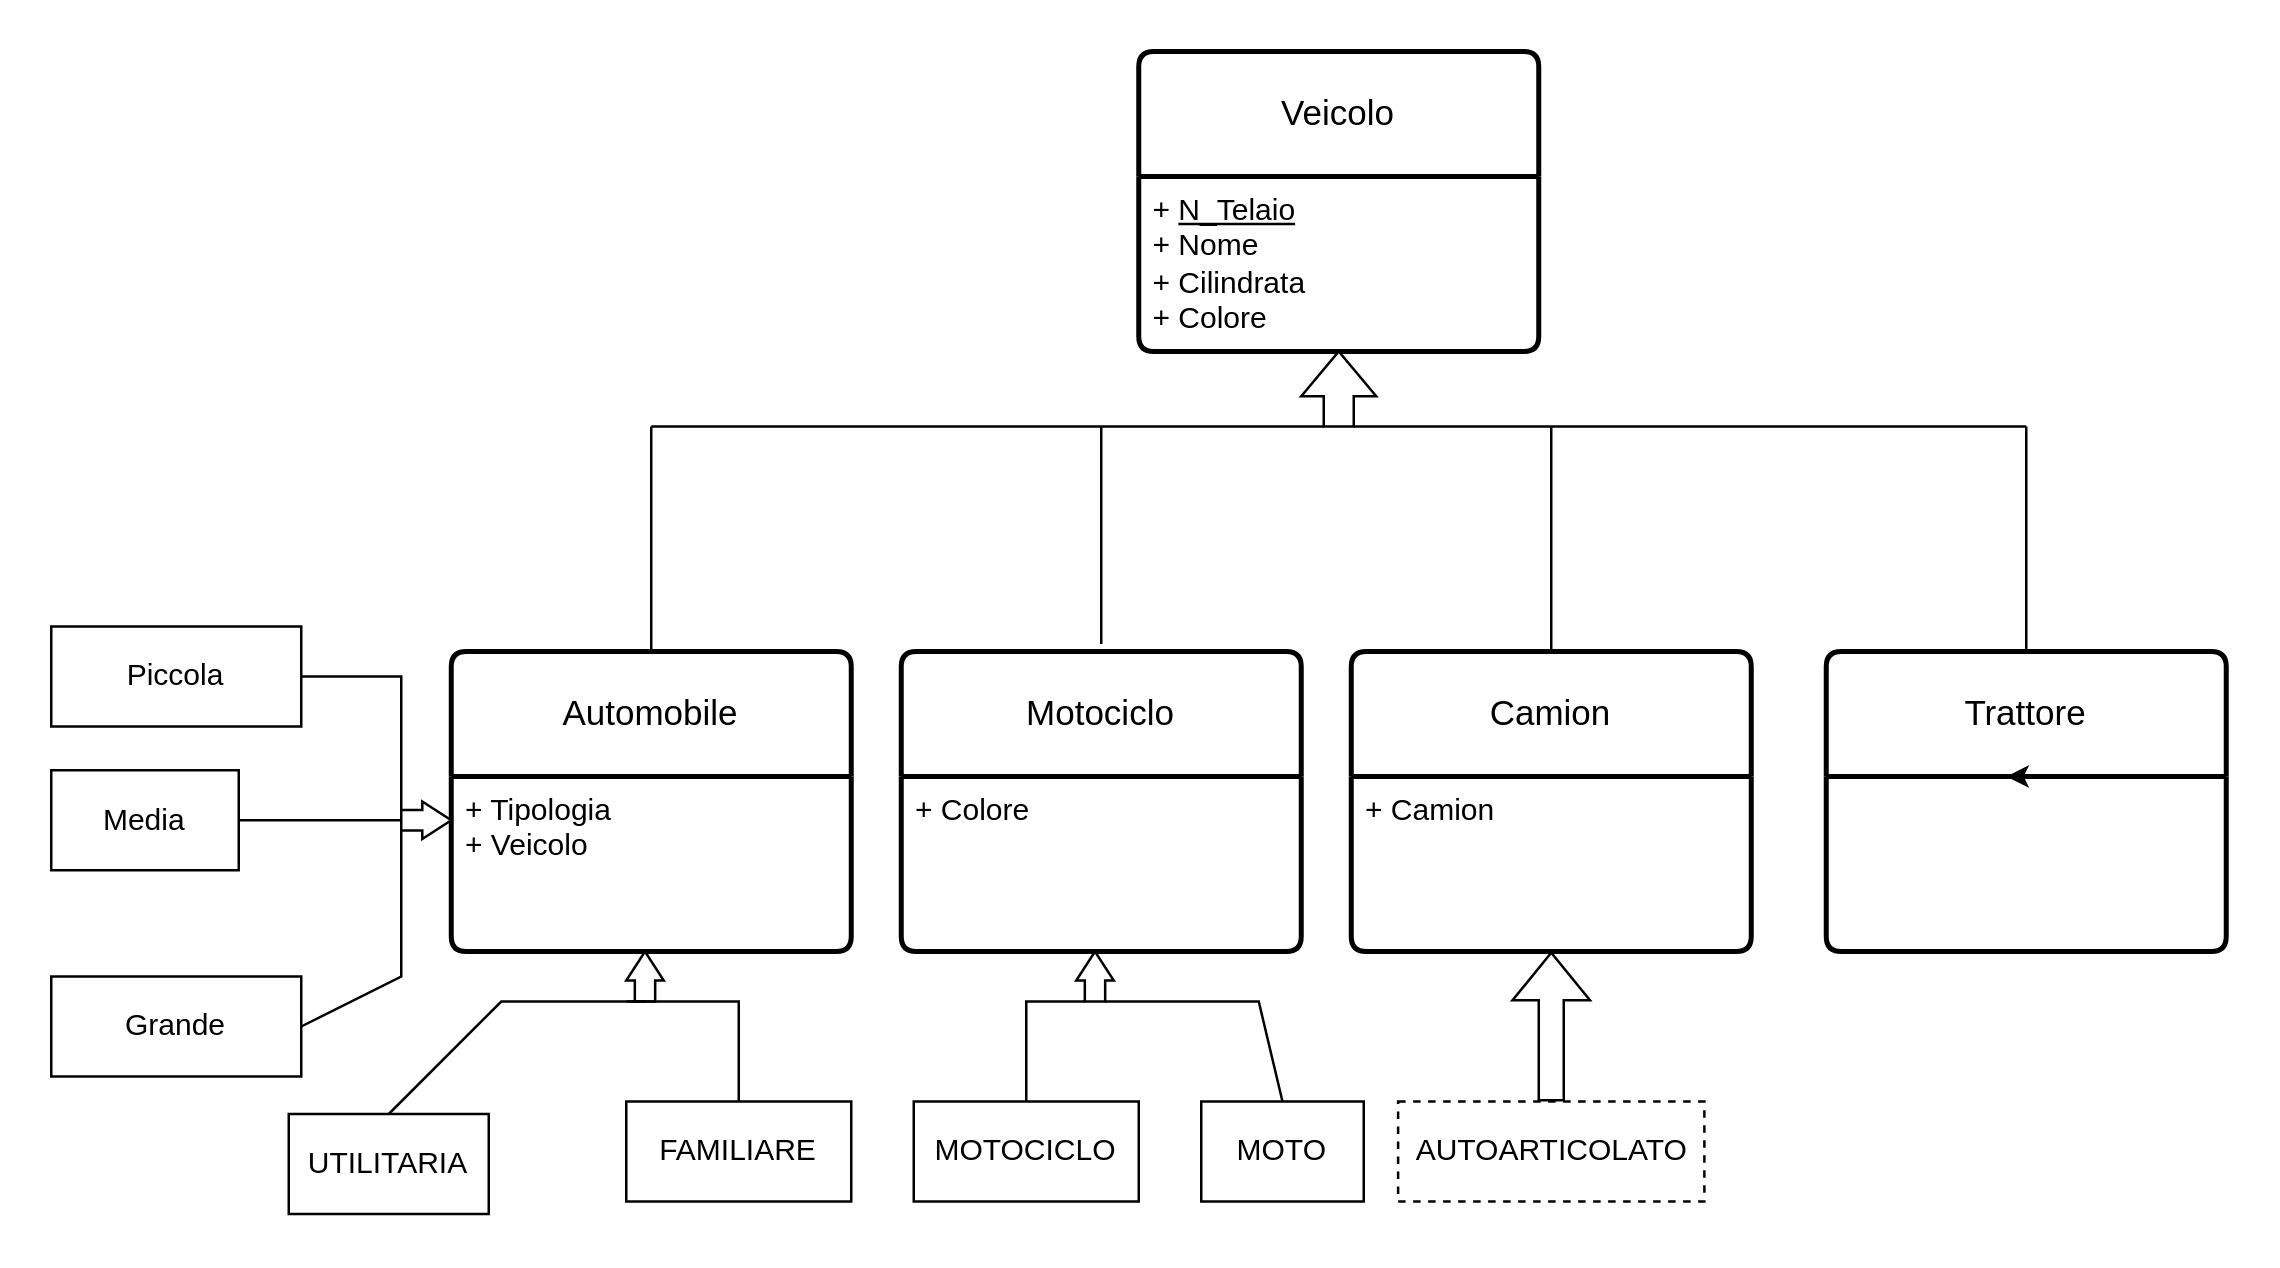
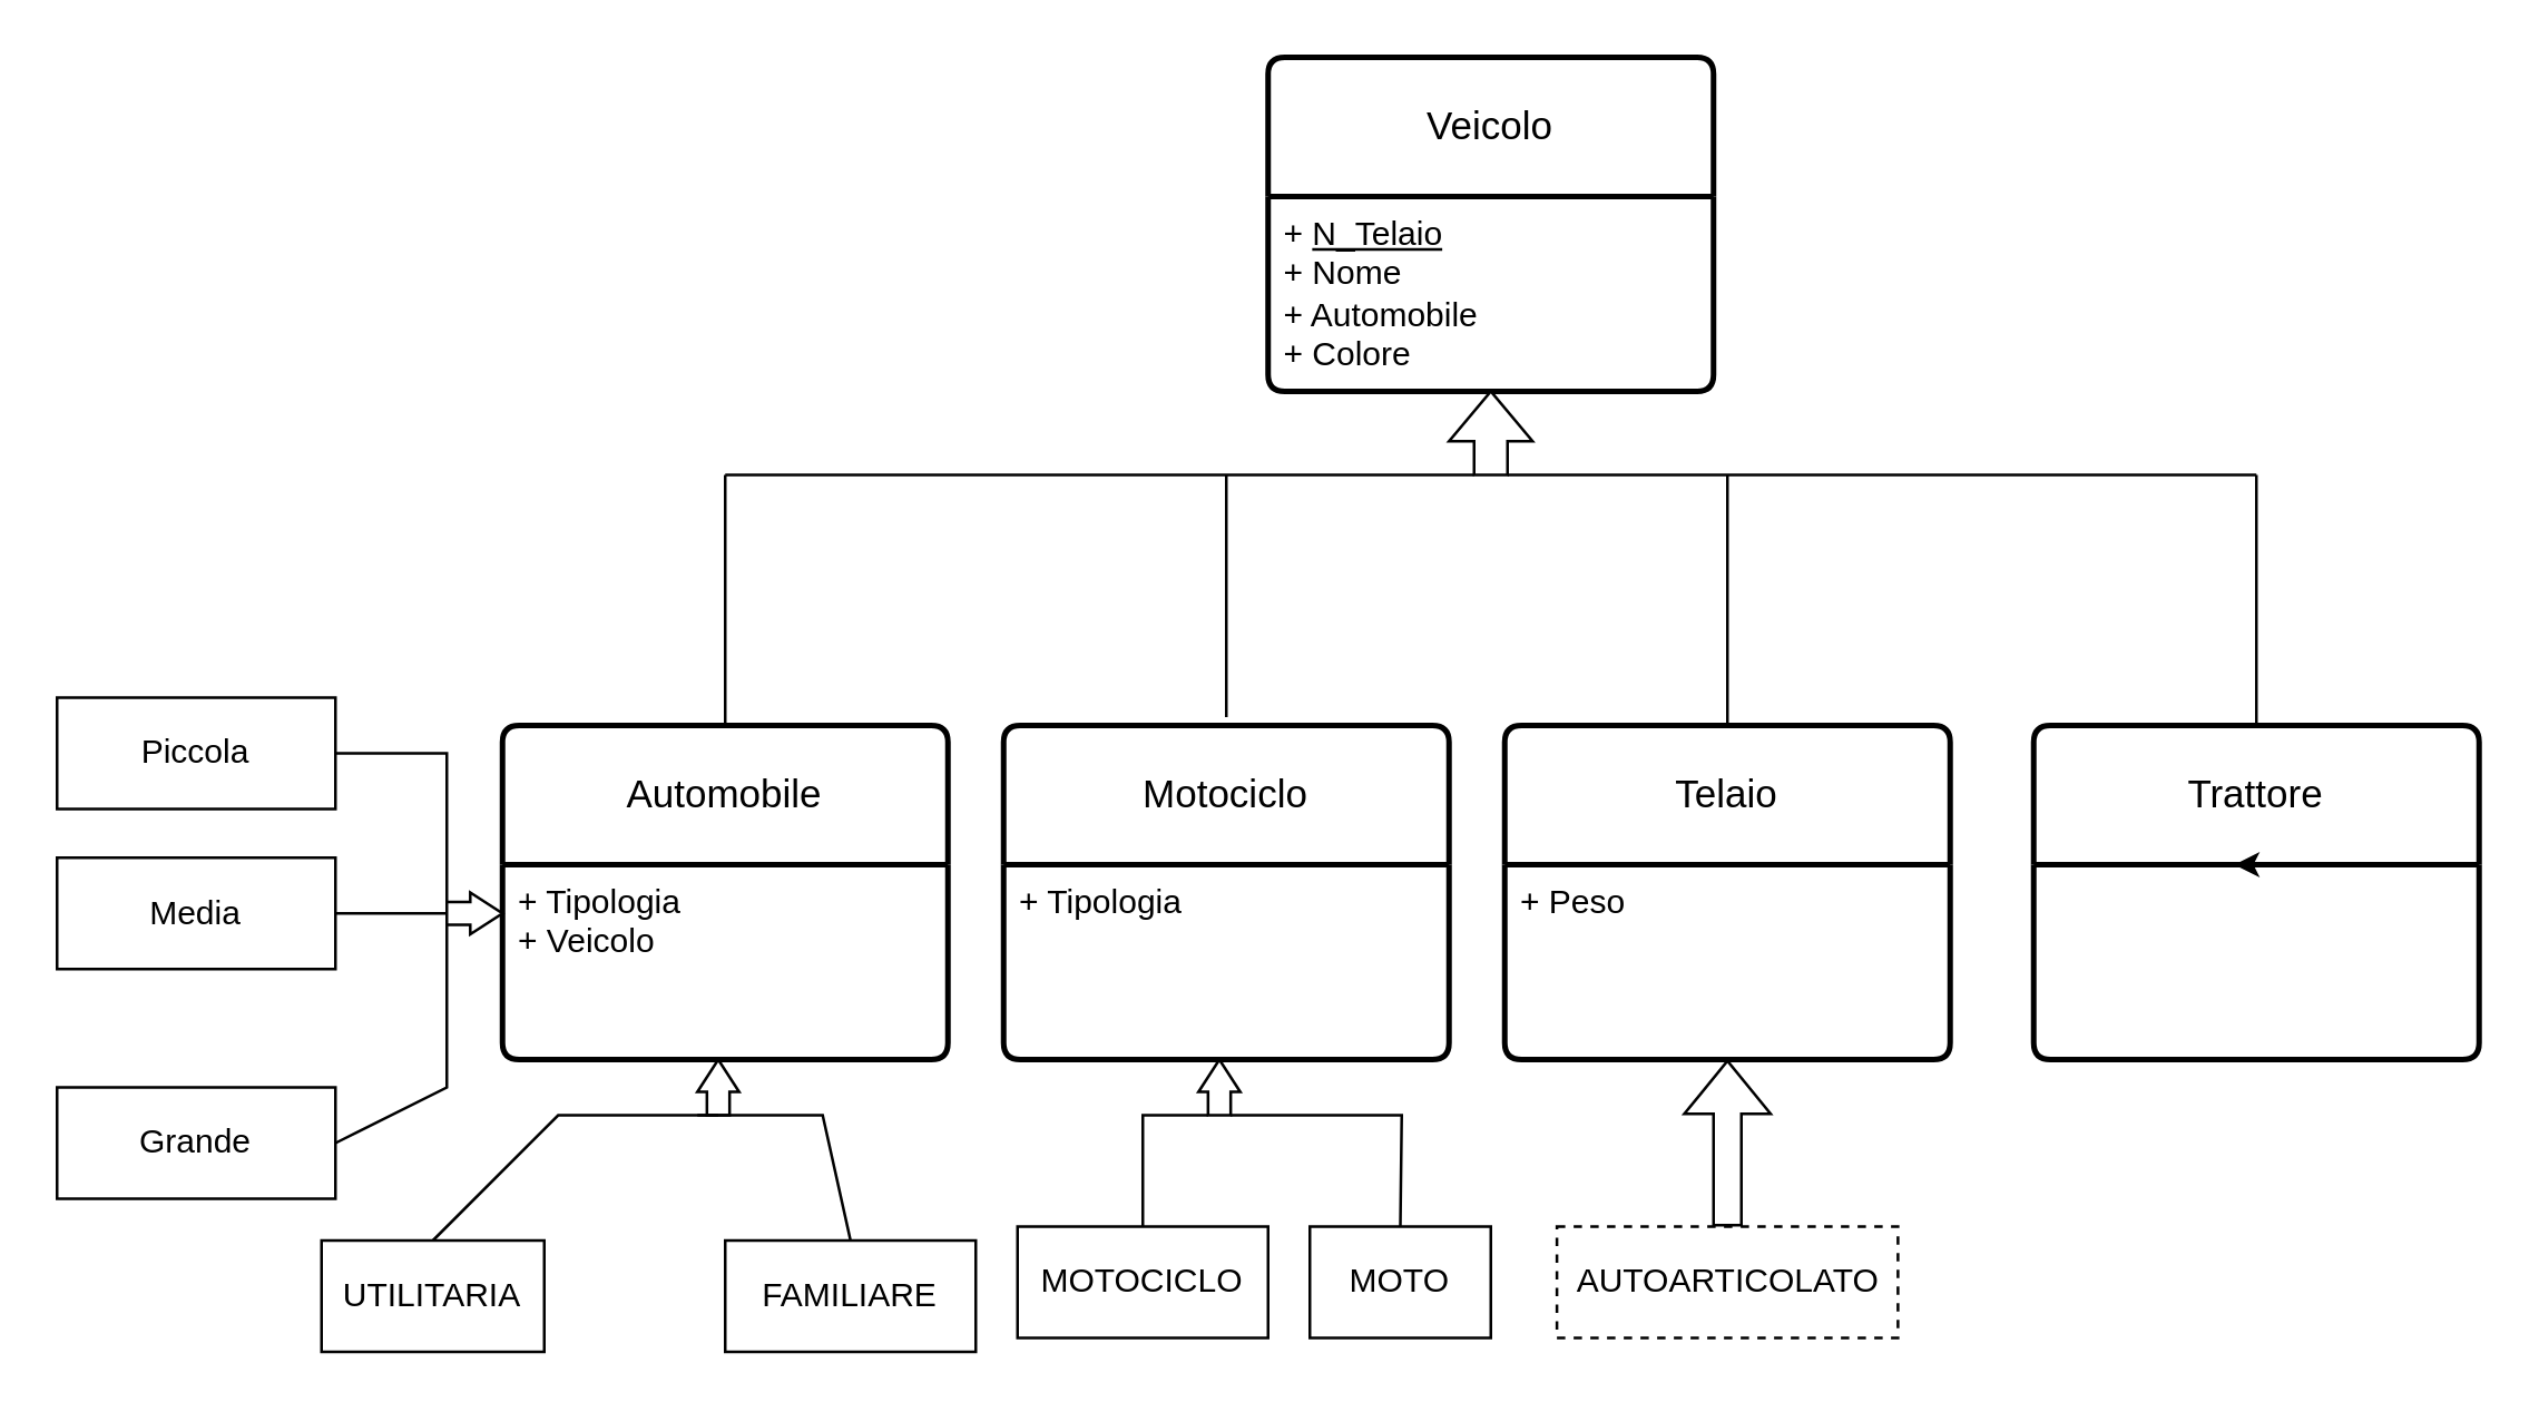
  <mxCell id="0" />
  <mxCell id="1" parent="0" />
  <mxCell id="2" value="Veicolo" style="swimlane;childLayout=stackLayout;horizontal=1;startSize=50;horizontalStack=0;rounded=1;fontSize=14;fontStyle=0;strokeWidth=2;resizeParent=0;resizeLast=1;shadow=0;dashed=0;align=center;arcSize=4;whiteSpace=wrap;html=1;" parent="1" vertex="1"><mxGeometry x="455" y="20" width="160" height="120" as="geometry" /></mxCell>
- <mxCell id="3" value="+ &lt;u&gt;N_Telaio&lt;/u&gt;&lt;br&gt;+ Nome&lt;div&gt;+ Cilindrata&lt;/div&gt;&lt;div&gt;+ Colore&lt;/div&gt;" style="align=left;strokeColor=none;fillColor=none;spacingLeft=4;spacingRight=4;fontSize=12;verticalAlign=top;resizable=0;rotatable=0;part=1;html=1;whiteSpace=wrap;" parent="2" vertex="1"><mxGeometry y="50" width="160" height="70" as="geometry" /></mxCell>
+ <mxCell id="3" value="+ &lt;u&gt;N_Telaio&lt;/u&gt;&lt;br&gt;+ Nome&lt;div&gt;+ Automobile&lt;/div&gt;&lt;div&gt;+ Colore&lt;/div&gt;" style="align=left;strokeColor=none;fillColor=none;spacingLeft=4;spacingRight=4;fontSize=12;verticalAlign=top;resizable=0;rotatable=0;part=1;html=1;whiteSpace=wrap;" parent="2" vertex="1"><mxGeometry y="50" width="160" height="70" as="geometry" /></mxCell>
  <mxCell id="4" value="" style="shape=singleArrow;direction=north;whiteSpace=wrap;html=1;arrowWidth=0.4;arrowSize=0.597;fillColor=light-dark(#FFFFFF,#FFFFFF);" parent="1" vertex="1"><mxGeometry x="520" y="140" width="30" height="30" as="geometry" /></mxCell>
  <mxCell id="5" value="" style="endArrow=none;html=1;rounded=0;exitX=0.5;exitY=0;exitDx=0;exitDy=0;" parent="1" source="12" edge="1"><mxGeometry width="50" height="50" relative="1" as="geometry"><mxPoint x="310" y="200" as="sourcePoint" /><mxPoint x="260" y="170" as="targetPoint" /></mxGeometry></mxCell>
  <mxCell id="6" value="" style="endArrow=none;html=1;rounded=0;entryX=0;entryY=0;entryDx=0;entryDy=9.0;entryPerimeter=0;" parent="1" target="4" edge="1"><mxGeometry width="50" height="50" relative="1" as="geometry"><mxPoint x="260" y="170" as="sourcePoint" /><mxPoint x="430" y="120" as="targetPoint" /></mxGeometry></mxCell>
  <mxCell id="7" value="" style="endArrow=none;html=1;rounded=0;exitX=0;exitY=0;exitDx=0;exitDy=21.0;exitPerimeter=0;" parent="1" source="4" edge="1"><mxGeometry width="50" height="50" relative="1" as="geometry"><mxPoint x="640" y="190" as="sourcePoint" /><mxPoint x="810" y="170" as="targetPoint" /></mxGeometry></mxCell>
  <mxCell id="8" value="" style="endArrow=none;html=1;rounded=0;" parent="1" edge="1"><mxGeometry width="50" height="50" relative="1" as="geometry"><mxPoint x="440" y="257" as="sourcePoint" /><mxPoint x="440" y="170" as="targetPoint" /></mxGeometry></mxCell>
  <mxCell id="9" value="" style="endArrow=none;html=1;rounded=0;exitX=0.5;exitY=0;exitDx=0;exitDy=0;" parent="1" source="10" edge="1"><mxGeometry width="50" height="50" relative="1" as="geometry"><mxPoint x="620" y="200" as="sourcePoint" /><mxPoint x="620" y="170" as="targetPoint" /><Array as="points" /></mxGeometry></mxCell>
- <mxCell id="10" value="Camion" style="swimlane;childLayout=stackLayout;horizontal=1;startSize=50;horizontalStack=0;rounded=1;fontSize=14;fontStyle=0;strokeWidth=2;resizeParent=0;resizeLast=1;shadow=0;dashed=0;align=center;arcSize=4;whiteSpace=wrap;html=1;" parent="1" vertex="1"><mxGeometry x="540" y="260" width="160" height="120" as="geometry" /></mxCell>
- <mxCell id="11" value="+ Camion&lt;div&gt;&lt;br&gt;&lt;/div&gt;&lt;div&gt;&lt;br&gt;&lt;div&gt;&lt;br&gt;&lt;/div&gt;&lt;/div&gt;" style="align=left;strokeColor=none;fillColor=none;spacingLeft=4;spacingRight=4;fontSize=12;verticalAlign=top;resizable=0;rotatable=0;part=1;html=1;whiteSpace=wrap;" parent="10" vertex="1"><mxGeometry y="50" width="160" height="70" as="geometry" /></mxCell>
+ <mxCell id="10" value="Telaio" style="swimlane;childLayout=stackLayout;horizontal=1;startSize=50;horizontalStack=0;rounded=1;fontSize=14;fontStyle=0;strokeWidth=2;resizeParent=0;resizeLast=1;shadow=0;dashed=0;align=center;arcSize=4;whiteSpace=wrap;html=1;" parent="1" vertex="1"><mxGeometry x="540" y="260" width="160" height="120" as="geometry" /></mxCell>
+ <mxCell id="11" value="+ Peso&lt;div&gt;&lt;br&gt;&lt;/div&gt;&lt;div&gt;&lt;br&gt;&lt;div&gt;&lt;br&gt;&lt;/div&gt;&lt;/div&gt;" style="align=left;strokeColor=none;fillColor=none;spacingLeft=4;spacingRight=4;fontSize=12;verticalAlign=top;resizable=0;rotatable=0;part=1;html=1;whiteSpace=wrap;" parent="10" vertex="1"><mxGeometry y="50" width="160" height="70" as="geometry" /></mxCell>
  <mxCell id="12" value="Automobile" style="swimlane;childLayout=stackLayout;horizontal=1;startSize=50;horizontalStack=0;rounded=1;fontSize=14;fontStyle=0;strokeWidth=2;resizeParent=0;resizeLast=1;shadow=0;dashed=0;align=center;arcSize=4;whiteSpace=wrap;html=1;" parent="1" vertex="1"><mxGeometry x="180" y="260" width="160" height="120" as="geometry" /></mxCell>
  <mxCell id="13" value="+ Tipologia&lt;div&gt;+ Veicolo&lt;/div&gt;&lt;div&gt;&lt;br&gt;&lt;/div&gt;" style="align=left;strokeColor=none;fillColor=none;spacingLeft=4;spacingRight=4;fontSize=12;verticalAlign=top;resizable=0;rotatable=0;part=1;html=1;whiteSpace=wrap;" parent="12" vertex="1"><mxGeometry y="50" width="160" height="70" as="geometry" /></mxCell>
  <mxCell id="14" value="Motociclo" style="swimlane;childLayout=stackLayout;horizontal=1;startSize=50;horizontalStack=0;rounded=1;fontSize=14;fontStyle=0;strokeWidth=2;resizeParent=0;resizeLast=1;shadow=0;dashed=0;align=center;arcSize=4;whiteSpace=wrap;html=1;" parent="1" vertex="1"><mxGeometry x="360" y="260" width="160" height="120" as="geometry" /></mxCell>
- <mxCell id="15" value="+ Colore" style="align=left;strokeColor=none;fillColor=none;spacingLeft=4;spacingRight=4;fontSize=12;verticalAlign=top;resizable=0;rotatable=0;part=1;html=1;whiteSpace=wrap;" parent="14" vertex="1"><mxGeometry y="50" width="160" height="70" as="geometry" /></mxCell>
+ <mxCell id="15" value="+ Tipologia" style="align=left;strokeColor=none;fillColor=none;spacingLeft=4;spacingRight=4;fontSize=12;verticalAlign=top;resizable=0;rotatable=0;part=1;html=1;whiteSpace=wrap;" parent="14" vertex="1"><mxGeometry y="50" width="160" height="70" as="geometry" /></mxCell>
  <mxCell id="16" value="Trattore" style="swimlane;childLayout=stackLayout;horizontal=1;startSize=50;horizontalStack=0;rounded=1;fontSize=14;fontStyle=0;strokeWidth=2;resizeParent=0;resizeLast=1;shadow=0;dashed=0;align=center;arcSize=4;whiteSpace=wrap;html=1;" parent="1" vertex="1"><mxGeometry x="730" y="260" width="160" height="120" as="geometry" /></mxCell>
  <mxCell id="17" style="edgeStyle=orthogonalEdgeStyle;rounded=0;orthogonalLoop=1;jettySize=auto;html=1;exitX=0.5;exitY=0;exitDx=0;exitDy=0;entryX=0.45;entryY=0.01;entryDx=0;entryDy=0;entryPerimeter=0;" parent="16" edge="1"><mxGeometry relative="1" as="geometry"><mxPoint x="80.0" y="50" as="sourcePoint" /><mxPoint x="72" y="50.7" as="targetPoint" /></mxGeometry></mxCell>
  <mxCell id="18" value="" style="endArrow=none;html=1;rounded=0;exitX=0.5;exitY=0;exitDx=0;exitDy=0;" parent="1" source="16" edge="1"><mxGeometry width="50" height="50" relative="1" as="geometry"><mxPoint x="850" y="250" as="sourcePoint" /><mxPoint x="810" y="170" as="targetPoint" /></mxGeometry></mxCell>
  <mxCell id="19" value="&lt;div&gt;UTILITARIA&lt;/div&gt;" style="whiteSpace=wrap;html=1;align=center;" vertex="1" parent="1"><mxGeometry x="115" y="445" width="80" height="40" as="geometry" /></mxCell>
  <mxCell id="20" value="MOTOCICLO" style="whiteSpace=wrap;html=1;align=center;" vertex="1" parent="1"><mxGeometry x="365" y="440" width="90" height="40" as="geometry" /></mxCell>
- <mxCell id="21" value="&lt;div&gt;FAMILIARE&lt;/div&gt;" style="whiteSpace=wrap;html=1;align=center;" vertex="1" parent="1"><mxGeometry x="250" y="440" width="90" height="40" as="geometry" /></mxCell>
+ <mxCell id="21" value="&lt;div&gt;FAMILIARE&lt;/div&gt;" style="whiteSpace=wrap;html=1;align=center;" vertex="1" parent="1"><mxGeometry x="260" y="445" width="90" height="40" as="geometry" /></mxCell>
  <mxCell id="22" value="" style="shape=singleArrow;direction=north;whiteSpace=wrap;html=1;arrowWidth=0.543;arrowSize=0.579;fillColor=light-dark(#FFFFFF,#FFFFFF);" vertex="1" parent="1"><mxGeometry x="250" y="380" width="15" height="20" as="geometry" /></mxCell>
  <mxCell id="23" value="" style="endArrow=none;html=1;rounded=0;entryX=0.5;entryY=0;entryDx=0;entryDy=0;exitX=0;exitY=0.5;exitDx=0;exitDy=0;exitPerimeter=0;" edge="1" parent="1" source="22" target="19"><mxGeometry width="50" height="50" relative="1" as="geometry"><mxPoint x="340" y="360" as="sourcePoint" /><mxPoint x="390" y="310" as="targetPoint" /><Array as="points"><mxPoint x="200" y="400" /></Array></mxGeometry></mxCell>
  <mxCell id="24" value="" style="endArrow=none;html=1;rounded=0;entryX=0.5;entryY=0;entryDx=0;entryDy=0;" edge="1" parent="1" target="21"><mxGeometry width="50" height="50" relative="1" as="geometry"><mxPoint x="250" y="400" as="sourcePoint" /><mxPoint x="200" y="450" as="targetPoint" /><Array as="points"><mxPoint x="295" y="400" /></Array></mxGeometry></mxCell>
  <mxCell id="25" value="" style="shape=singleArrow;direction=east;whiteSpace=wrap;html=1;arrowWidth=0.543;arrowSize=0.579;fillColor=light-dark(#FFFFFF,#FFFFFF);" vertex="1" parent="1"><mxGeometry x="160" y="320" width="20" height="15" as="geometry" /></mxCell>
  <mxCell id="26" value="Piccola&lt;span style=&quot;color: rgba(0, 0, 0, 0); font-family: monospace; font-size: 0px; text-align: start; text-wrap-mode: nowrap;&quot;&gt;%3CmxGraphModel%3E%3Croot%3E%3CmxCell%20id%3D%220%22%2F%3E%3CmxCell%20id%3D%221%22%20parent%3D%220%22%2F%3E%3CmxCell%20id%3D%222%22%20value%3D%22%22%20style%3D%22shape%3DsingleArrow%3Bdirection%3Dnorth%3BwhiteSpace%3Dwrap%3Bhtml%3D1%3BarrowWidth%3D0.543%3BarrowSize%3D0.579%3BfillColor%3Dlight-dark(%23FFFFFF%2C%23FFFFFF)%3B%22%20vertex%3D%221%22%20parent%3D%221%22%3E%3CmxGeometry%20x%3D%22-570%22%20y%3D%22730%22%20width%3D%2215%22%20height%3D%2220%22%20as%3D%22geometry%22%2F%3E%3C%2FmxCell%3E%3C%2Froot%3E%3C%2FmxGraphModel%3E&lt;/span&gt;" style="whiteSpace=wrap;html=1;align=center;" vertex="1" parent="1"><mxGeometry x="20" y="250" width="100" height="40" as="geometry" /></mxCell>
- <mxCell id="27" value="Media" style="whiteSpace=wrap;html=1;align=center;" vertex="1" parent="1"><mxGeometry x="20" y="307.5" width="75" height="40" as="geometry" /></mxCell>
+ <mxCell id="27" value="Media" style="whiteSpace=wrap;html=1;align=center;" vertex="1" parent="1"><mxGeometry x="20" y="307.5" width="100" height="40" as="geometry" /></mxCell>
  <mxCell id="28" value="Grande" style="whiteSpace=wrap;html=1;align=center;" vertex="1" parent="1"><mxGeometry x="20" y="390" width="100" height="40" as="geometry" /></mxCell>
  <mxCell id="29" value="" style="endArrow=none;html=1;rounded=0;exitX=1;exitY=0.5;exitDx=0;exitDy=0;entryX=0;entryY=0;entryDx=0;entryDy=3.429;entryPerimeter=0;" edge="1" parent="1" source="26" target="25"><mxGeometry width="50" height="50" relative="1" as="geometry"><mxPoint x="120" y="270" as="sourcePoint" /><mxPoint x="170" y="220" as="targetPoint" /><Array as="points"><mxPoint x="160" y="270" /></Array></mxGeometry></mxCell>
  <mxCell id="30" value="" style="endArrow=none;html=1;rounded=0;exitX=1;exitY=0.5;exitDx=0;exitDy=0;entryX=0;entryY=0;entryDx=0;entryDy=11.571;entryPerimeter=0;" edge="1" parent="1" source="28" target="25"><mxGeometry width="50" height="50" relative="1" as="geometry"><mxPoint x="130" y="400" as="sourcePoint" /><mxPoint x="180" y="350" as="targetPoint" /><Array as="points"><mxPoint x="160" y="390" /></Array></mxGeometry></mxCell>
  <mxCell id="31" value="" style="endArrow=none;html=1;rounded=0;exitX=1;exitY=0.5;exitDx=0;exitDy=0;entryX=0;entryY=0.5;entryDx=0;entryDy=0;entryPerimeter=0;" edge="1" parent="1" source="27" target="25"><mxGeometry width="50" height="50" relative="1" as="geometry"><mxPoint x="130" y="340" as="sourcePoint" /><mxPoint x="180" y="290" as="targetPoint" /></mxGeometry></mxCell>
- <mxCell id="32" value="MOTO" style="whiteSpace=wrap;html=1;align=center;" vertex="1" parent="1"><mxGeometry x="480" y="440" width="65" height="40" as="geometry" /></mxCell>
+ <mxCell id="32" value="MOTO" style="whiteSpace=wrap;html=1;align=center;" vertex="1" parent="1"><mxGeometry x="470" y="440" width="65" height="40" as="geometry" /></mxCell>
  <mxCell id="33" value="" style="shape=singleArrow;direction=north;whiteSpace=wrap;html=1;arrowWidth=0.543;arrowSize=0.579;fillColor=light-dark(#FFFFFF,#FFFFFF);" vertex="1" parent="1"><mxGeometry x="430" y="380" width="15" height="20" as="geometry" /></mxCell>
  <mxCell id="34" value="" style="endArrow=none;html=1;rounded=0;entryX=0;entryY=0;entryDx=0;entryDy=3.429;entryPerimeter=0;exitX=0.5;exitY=0;exitDx=0;exitDy=0;" edge="1" parent="1" source="20" target="33"><mxGeometry width="50" height="50" relative="1" as="geometry"><mxPoint x="395" y="440" as="sourcePoint" /><mxPoint x="450" y="400" as="targetPoint" /><Array as="points"><mxPoint x="410" y="400" /></Array></mxGeometry></mxCell>
  <mxCell id="35" value="" style="endArrow=none;html=1;rounded=0;entryX=0;entryY=0;entryDx=0;entryDy=11.571;entryPerimeter=0;exitX=0.5;exitY=0;exitDx=0;exitDy=0;" edge="1" parent="1" source="32" target="33"><mxGeometry width="50" height="50" relative="1" as="geometry"><mxPoint x="500" y="430" as="sourcePoint" /><mxPoint x="550" y="380" as="targetPoint" /><Array as="points"><mxPoint x="503" y="400" /></Array></mxGeometry></mxCell>
  <mxCell id="36" value="AUTOARTICOLATO" style="whiteSpace=wrap;html=1;align=center;dashed=1;" vertex="1" parent="1"><mxGeometry x="558.75" y="440" width="122.5" height="40" as="geometry" /></mxCell>
  <mxCell id="37" value="" style="shape=flexArrow;endArrow=classic;html=1;rounded=0;exitX=0.5;exitY=0;exitDx=0;exitDy=0;entryX=0.5;entryY=1;entryDx=0;entryDy=0;" edge="1" parent="1" source="36" target="11"><mxGeometry width="50" height="50" relative="1" as="geometry"><mxPoint x="610" y="360" as="sourcePoint" /><mxPoint x="660" y="310" as="targetPoint" /></mxGeometry></mxCell>
